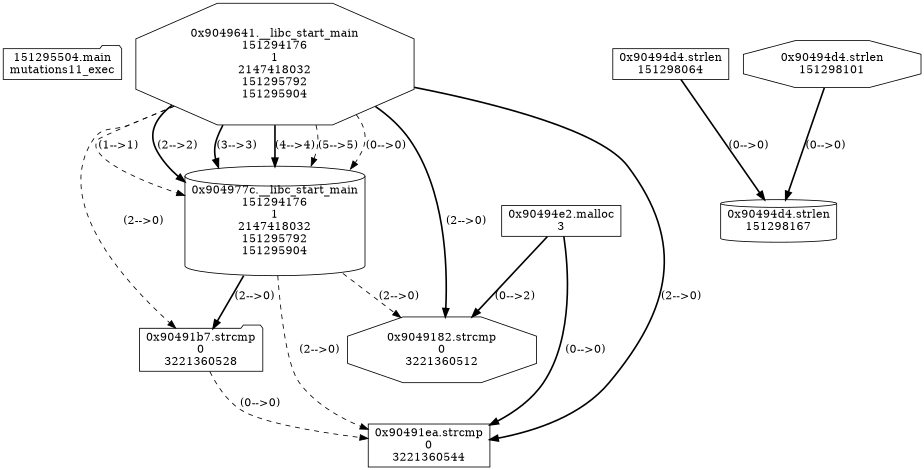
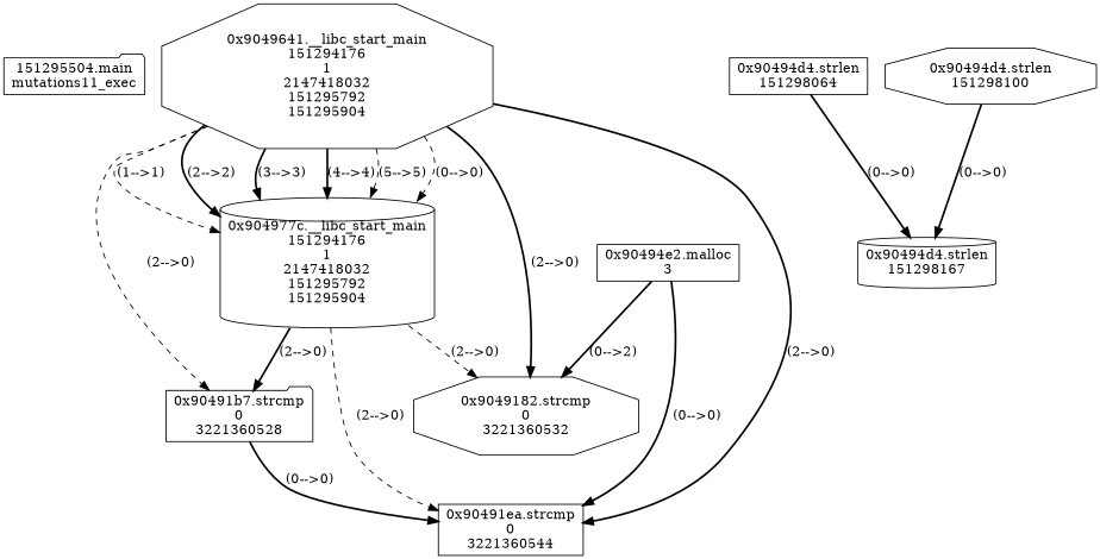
  digraph {
    node [shape=octagon]
    edge [style=bold]
    n1 [label="151295504.main\nmutations11_exec" shape=folder]
    n2 [label="0x9049641.__libc_start_main\n151294176\n1\n2147418032\n151295792\n151295904"]
    n3 [label="0x904977c.__libc_start_main\n151294176\n1\n2147418032\n151295792\n151295904" shape=cylinder]
-   n4 [label="0x9049182.strcmp\n0\n3221360512"]
+   n4 [label="0x9049182.strcmp\n0\n3221360532"]
    n5 [label="0x90491b7.strcmp\n0\n3221360528" shape=folder]
    n6 [label="0x90491ea.strcmp\n0\n3221360544" shape=box]
    n7 [label="0x90494d4.strlen\n151298064" shape=box]
    n8 [label="0x90494d4.strlen\n151298167" shape=cylinder]
-   n9 [label="0x90494d4.strlen\n151298101"]
+   n9 [label="0x90494d4.strlen\n151298100"]
    n10 [label="0x90494e2.malloc\n3" shape=box]
    n2 -> n3 [label="(1-->1)" style=dashed]
    n2 -> n3 [label="(2-->2)"]
    n2 -> n3 [label="(3-->3)"]
    n2 -> n3 [label="(4-->4)"]
    n2 -> n3 [label="(5-->5)" style=dashed]
    n2 -> n3 [label="(0-->0)" style=dashed]
    n2 -> n4 [label="(2-->0)"]
    n2 -> n5 [label="(2-->0)" style=dashed]
    n2 -> n6 [label="(2-->0)"]
    n3 -> n4 [label="(2-->0)" style=dashed]
    n3 -> n5 [label="(2-->0)"]
    n3 -> n6 [label="(2-->0)" style=dashed]
-   n5 -> n6 [label="(0-->0)" style=dashed]
+   n5 -> n6 [label="(0-->0)"]
    n7 -> n8 [label="(0-->0)"]
    n9 -> n8 [label="(0-->0)"]
    n10 -> n4 [label="(0-->2)"]
    n10 -> n6 [label="(0-->0)"]
  }
